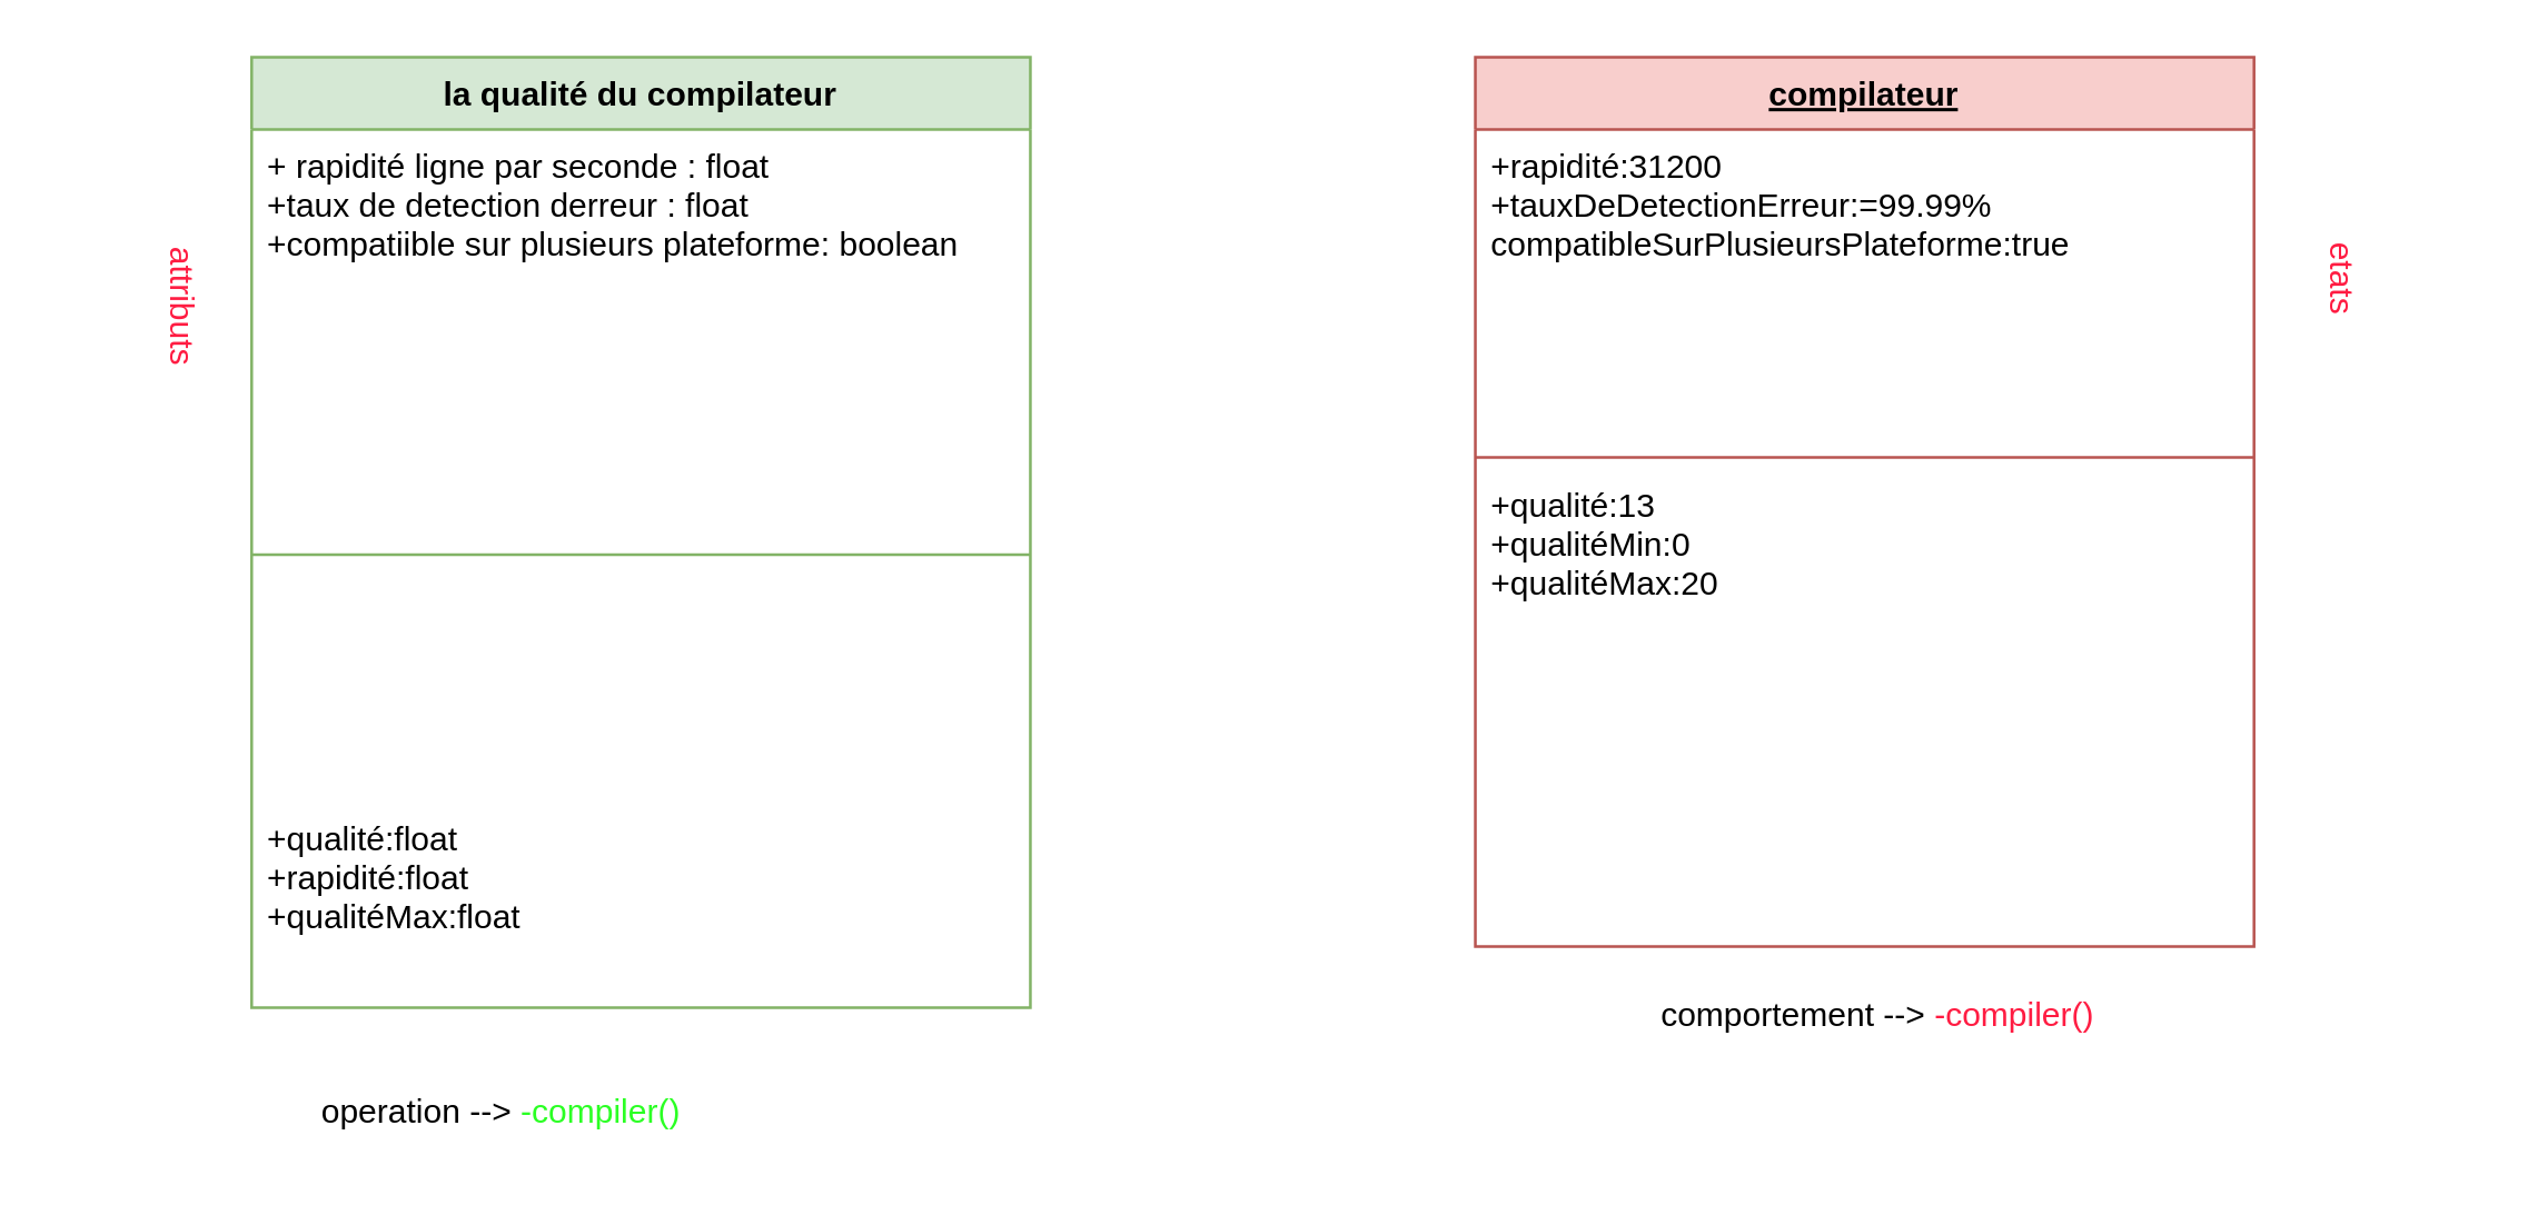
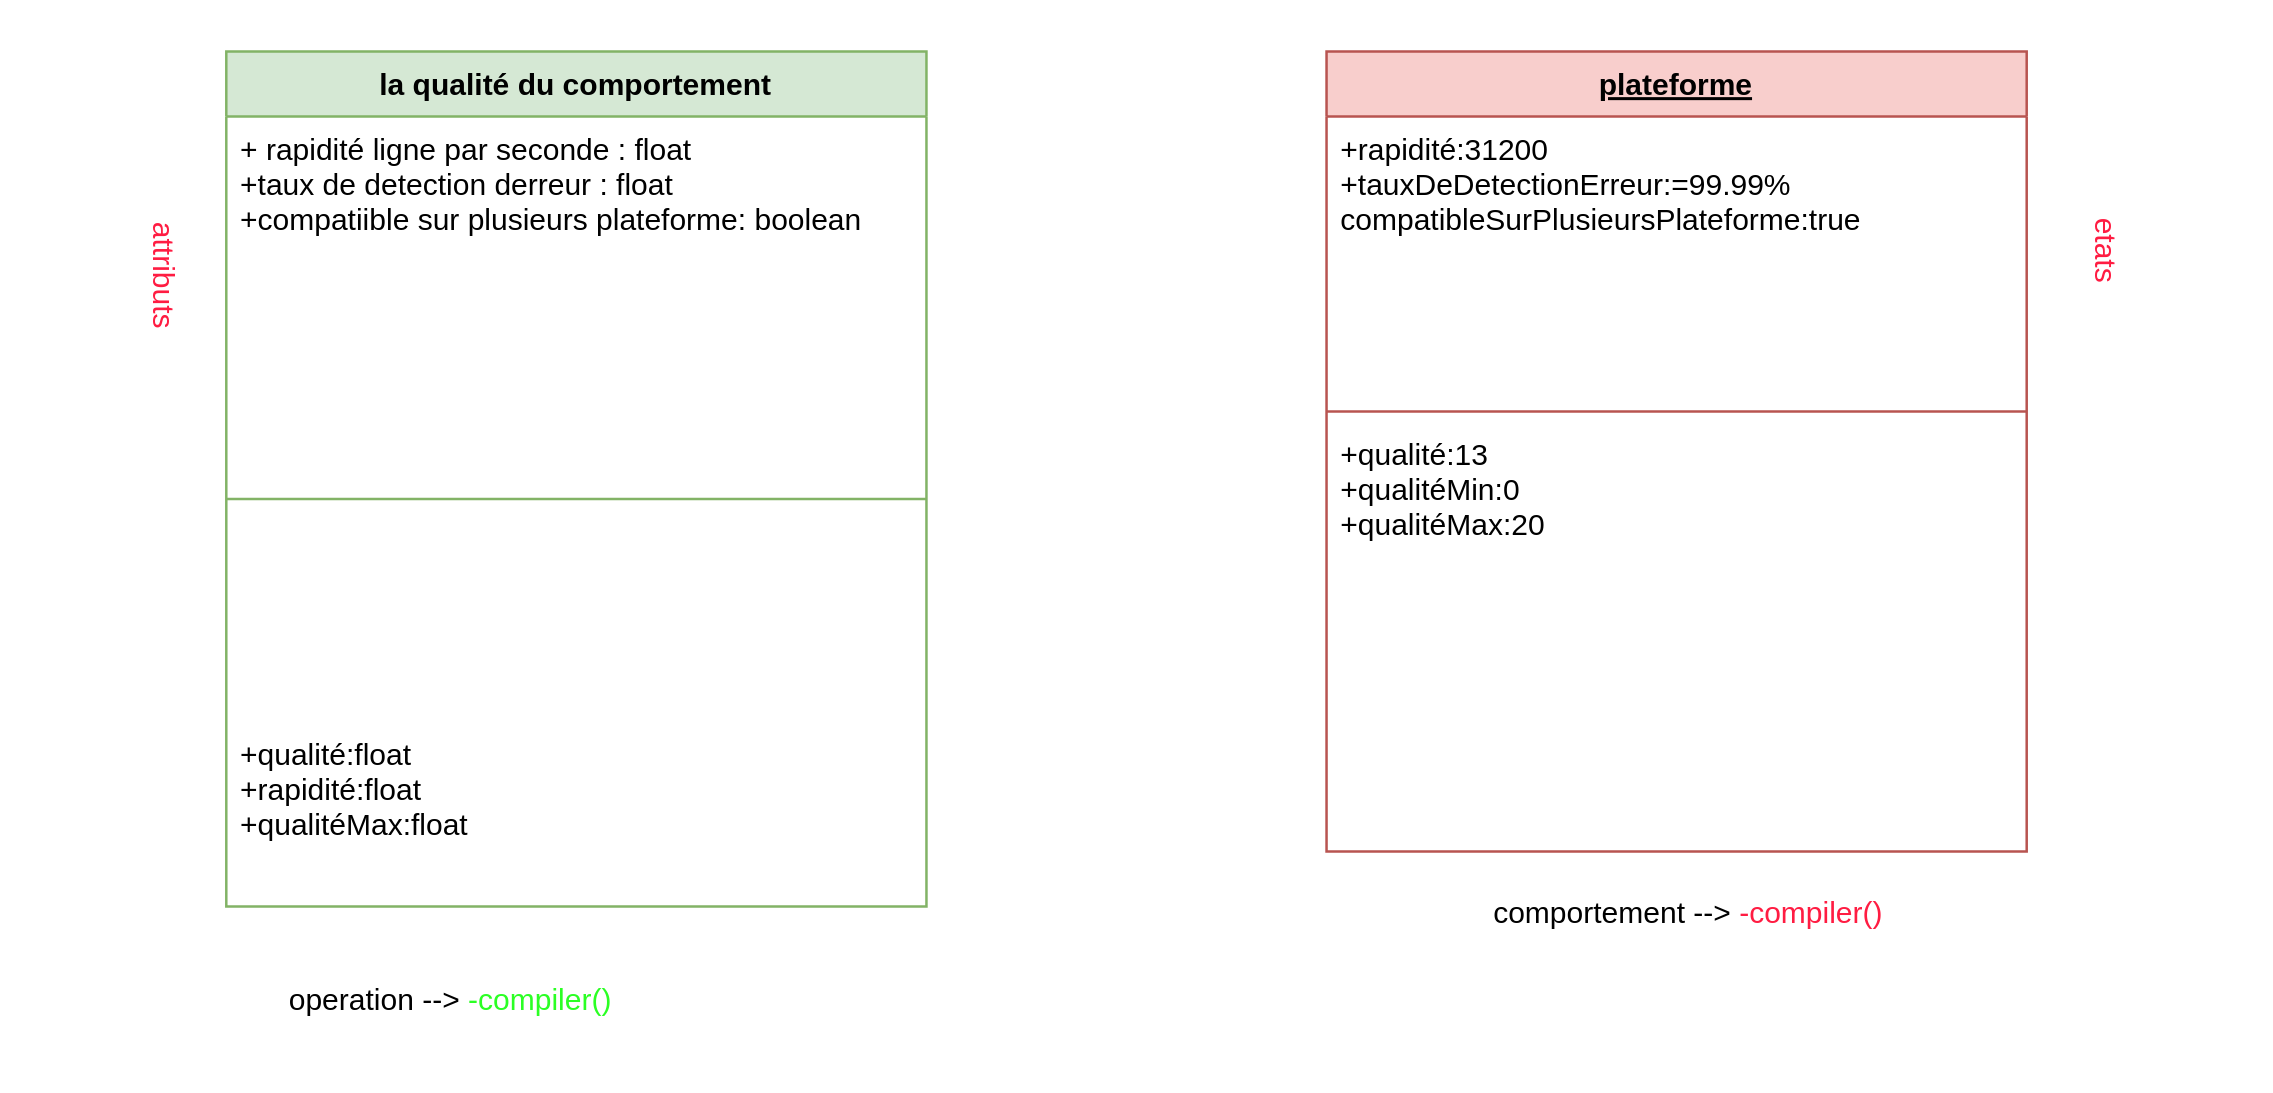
  <mxCell id="0" />
  <mxCell id="1" parent="0" />
- <mxCell id="2" value="la qualité du compilateur" style="swimlane;fontStyle=1;align=center;verticalAlign=top;childLayout=stackLayout;horizontal=1;startSize=26;horizontalStack=0;resizeParent=1;resizeParentMax=0;resizeLast=0;collapsible=1;marginBottom=0;fillColor=#d5e8d4;strokeColor=#82b366;" vertex="1" parent="1"><mxGeometry x="90" y="20" width="280" height="342" as="geometry" /></mxCell>
+ <mxCell id="2" value="la qualité du comportement" style="swimlane;fontStyle=1;align=center;verticalAlign=top;childLayout=stackLayout;horizontal=1;startSize=26;horizontalStack=0;resizeParent=1;resizeParentMax=0;resizeLast=0;collapsible=1;marginBottom=0;fillColor=#d5e8d4;strokeColor=#82b366;" vertex="1" parent="1"><mxGeometry x="90" y="20" width="280" height="342" as="geometry" /></mxCell>
  <mxCell id="3" value="+ rapidité ligne par seconde : float&#10;+taux de detection derreur : float&#10;+compatiible sur plusieurs plateforme: boolean&#10;&#10;" style="text;strokeColor=none;fillColor=none;align=left;verticalAlign=top;spacingLeft=4;spacingRight=4;overflow=hidden;rotatable=0;points=[[0,0.5],[1,0.5]];portConstraint=eastwest;" vertex="1" parent="2"><mxGeometry y="26" width="280" height="64" as="geometry" /></mxCell>
  <mxCell id="4" value="" style="line;strokeWidth=1;fillColor=none;align=left;verticalAlign=middle;spacingTop=-1;spacingLeft=3;spacingRight=3;rotatable=0;labelPosition=right;points=[];portConstraint=eastwest;strokeColor=inherit;" vertex="1" parent="2"><mxGeometry y="90" width="280" height="178" as="geometry" /></mxCell>
  <mxCell id="5" value="+qualité:float&#10;+rapidité:float&#10;+qualitéMax:float" style="text;strokeColor=none;fillColor=none;align=left;verticalAlign=top;spacingLeft=4;spacingRight=4;overflow=hidden;rotatable=0;points=[[0,0.5],[1,0.5]];portConstraint=eastwest;" vertex="1" parent="2"><mxGeometry y="268" width="280" height="74" as="geometry" /></mxCell>
- <mxCell id="6" value="compilateur" style="swimlane;fontStyle=5;align=center;verticalAlign=top;childLayout=stackLayout;horizontal=1;startSize=26;horizontalStack=0;resizeParent=1;resizeParentMax=0;resizeLast=0;collapsible=1;marginBottom=0;fillColor=#f8cecc;strokeColor=#b85450;" vertex="1" parent="1"><mxGeometry x="530" y="20" width="280" height="320" as="geometry" /></mxCell>
+ <mxCell id="6" value="plateforme" style="swimlane;fontStyle=5;align=center;verticalAlign=top;childLayout=stackLayout;horizontal=1;startSize=26;horizontalStack=0;resizeParent=1;resizeParentMax=0;resizeLast=0;collapsible=1;marginBottom=0;fillColor=#f8cecc;strokeColor=#b85450;" vertex="1" parent="1"><mxGeometry x="530" y="20" width="280" height="320" as="geometry" /></mxCell>
  <mxCell id="7" value="+rapidité:31200&#10;+tauxDeDetectionErreur:=99.99%&#10;compatibleSurPlusieursPlateforme:true" style="text;strokeColor=none;fillColor=none;align=left;verticalAlign=top;spacingLeft=4;spacingRight=4;overflow=hidden;rotatable=0;points=[[0,0.5],[1,0.5]];portConstraint=eastwest;" vertex="1" parent="6"><mxGeometry y="26" width="280" height="114" as="geometry" /></mxCell>
  <mxCell id="8" value="" style="line;strokeWidth=1;fillColor=none;align=left;verticalAlign=middle;spacingTop=-1;spacingLeft=3;spacingRight=3;rotatable=0;labelPosition=right;points=[];portConstraint=eastwest;strokeColor=inherit;" vertex="1" parent="6"><mxGeometry y="140" width="280" height="8" as="geometry" /></mxCell>
  <mxCell id="9" value="+qualité:13&#10;+qualitéMin:0&#10;+qualitéMax:20" style="text;strokeColor=none;fillColor=none;align=left;verticalAlign=top;spacingLeft=4;spacingRight=4;overflow=hidden;rotatable=0;points=[[0,0.5],[1,0.5]];portConstraint=eastwest;" vertex="1" parent="6"><mxGeometry y="148" width="280" height="172" as="geometry" /></mxCell>
  <mxCell id="10" value="comportement --&amp;gt; &lt;font color=&quot;#ff1c42&quot;&gt;-compiler()&lt;/font&gt;" style="text;html=1;strokeColor=none;fillColor=none;align=center;verticalAlign=middle;whiteSpace=wrap;rounded=0;" vertex="1" parent="1"><mxGeometry x="570" y="350" width="210" height="30" as="geometry" /></mxCell>
  <mxCell id="11" value="operation --&amp;gt; &lt;font color=&quot;#2bff24&quot;&gt;-compiler()&lt;/font&gt;" style="text;html=1;strokeColor=none;fillColor=none;align=center;verticalAlign=middle;whiteSpace=wrap;rounded=0;" vertex="1" parent="1"><mxGeometry x="75" y="385" width="210" height="30" as="geometry" /></mxCell>
  <mxCell id="12" value="attributs" style="text;html=1;strokeColor=none;fillColor=none;align=center;verticalAlign=middle;whiteSpace=wrap;rounded=0;fontColor=#FF1C42;rotation=90;" vertex="1" parent="1"><mxGeometry x="20" y="100" width="90" height="20" as="geometry" /></mxCell>
  <mxCell id="13" value="etats" style="text;html=1;strokeColor=none;fillColor=none;align=center;verticalAlign=middle;whiteSpace=wrap;rounded=0;fontColor=#FF1C42;rotation=90;" vertex="1" parent="1"><mxGeometry x="797" y="90" width="90" height="20" as="geometry" /></mxCell>
